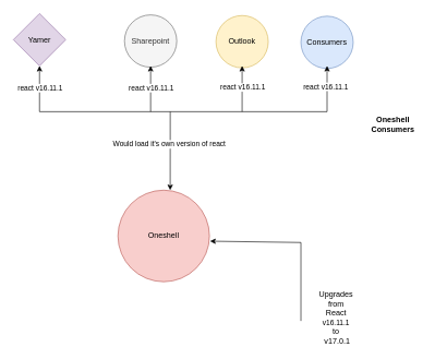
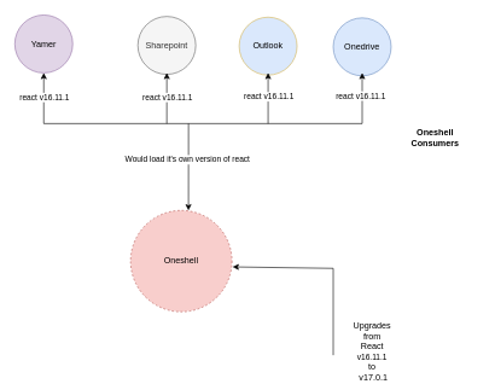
  <mxCell id="0" />
  <mxCell id="1" parent="0" />
- <mxCell id="2" value="Oneshell" style="ellipse;whiteSpace=wrap;html=1;aspect=fixed;fillColor=#f8cecc;strokeColor=#b85450;" vertex="1" parent="1"><mxGeometry x="180" y="290" width="140" height="140" as="geometry" /></mxCell>
- <mxCell id="3" value="Yamer" style="rhombus;whiteSpace=wrap;html=1;aspect=fixed;fillColor=#e1d5e7;strokeColor=#9673a6;" vertex="1" parent="1"><mxGeometry x="20" y="20" width="80" height="80" as="geometry" /></mxCell>
+ <mxCell id="2" value="Oneshell" style="ellipse;whiteSpace=wrap;html=1;aspect=fixed;fillColor=#f8cecc;strokeColor=#b85450;dashed=1;" vertex="1" parent="1"><mxGeometry x="180" y="290" width="140" height="140" as="geometry" /></mxCell>
+ <mxCell id="3" value="Yamer" style="ellipse;whiteSpace=wrap;html=1;aspect=fixed;fillColor=#e1d5e7;strokeColor=#9673a6;" vertex="1" parent="1"><mxGeometry x="20" y="20" width="80" height="80" as="geometry" /></mxCell>
  <mxCell id="4" value="Sharepoint&lt;span style=&quot;caret-color: rgba(0, 0, 0, 0); color: rgba(0, 0, 0, 0); font-family: monospace; font-size: 0px; text-align: start;&quot;&gt;%3CmxGraphModel%3E%3Croot%3E%3CmxCell%20id%3D%220%22%2F%3E%3CmxCell%20id%3D%221%22%20parent%3D%220%22%2F%3E%3CmxCell%20id%3D%222%22%20value%3D%22Yamer%22%20style%3D%22ellipse%3BwhiteSpace%3Dwrap%3Bhtml%3D1%3Baspect%3Dfixed%3BfillColor%3D%23f8cecc%3BstrokeColor%3D%23b85450%3B%22%20vertex%3D%221%22%20parent%3D%221%22%3E%3CmxGeometry%20x%3D%22120%22%20y%3D%22170%22%20width%3D%2280%22%20height%3D%2280%22%20as%3D%22geometry%22%2F%3E%3C%2FmxCell%3E%3C%2Froot%3E%3C%2FmxGraphModel%3E&lt;/span&gt;" style="ellipse;whiteSpace=wrap;html=1;aspect=fixed;fillColor=#f5f5f5;strokeColor=#666666;fontColor=#333333;" vertex="1" parent="1"><mxGeometry x="190" y="22" width="80" height="80" as="geometry" /></mxCell>
- <mxCell id="5" value="Outlook" style="ellipse;whiteSpace=wrap;html=1;aspect=fixed;fillColor=#fff2cc;strokeColor=#d6b656;" vertex="1" parent="1"><mxGeometry x="330" y="23" width="80" height="80" as="geometry" /></mxCell>
- <mxCell id="6" value="Consumers" style="ellipse;whiteSpace=wrap;html=1;aspect=fixed;fillColor=#dae8fc;strokeColor=#6c8ebf;" vertex="1" parent="1"><mxGeometry x="460" y="24" width="80" height="80" as="geometry" /></mxCell>
+ <mxCell id="5" value="Outlook" style="ellipse;whiteSpace=wrap;html=1;aspect=fixed;fillColor=#dae8fc;strokeColor=#d6b656;" vertex="1" parent="1"><mxGeometry x="330" y="23" width="80" height="80" as="geometry" /></mxCell>
+ <mxCell id="6" value="Onedrive" style="ellipse;whiteSpace=wrap;html=1;aspect=fixed;fillColor=#dae8fc;strokeColor=#6c8ebf;" vertex="1" parent="1"><mxGeometry x="460" y="24" width="80" height="80" as="geometry" /></mxCell>
  <mxCell id="7" value="" style="endArrow=none;html=1;rounded=0;" edge="1" parent="1"><mxGeometry width="50" height="50" relative="1" as="geometry"><mxPoint x="60" y="170" as="sourcePoint" /><mxPoint x="500" y="170" as="targetPoint" /></mxGeometry></mxCell>
  <mxCell id="8" value="" style="endArrow=classic;html=1;rounded=0;entryX=0.5;entryY=1;entryDx=0;entryDy=0;" edge="1" parent="1" target="3"><mxGeometry width="50" height="50" relative="1" as="geometry"><mxPoint x="60" y="170" as="sourcePoint" /><mxPoint x="110" y="120" as="targetPoint" /></mxGeometry></mxCell>
  <mxCell id="9" value="react v16.11.1" style="edgeLabel;html=1;align=center;verticalAlign=middle;resizable=0;points=[];" vertex="1" connectable="0" parent="8"><mxGeometry x="0.057" relative="1" as="geometry"><mxPoint as="offset" /></mxGeometry></mxCell>
  <mxCell id="10" value="" style="endArrow=classic;html=1;rounded=0;entryX=0.5;entryY=1;entryDx=0;entryDy=0;" edge="1" parent="1"><mxGeometry width="50" height="50" relative="1" as="geometry"><mxPoint x="230" y="170" as="sourcePoint" /><mxPoint x="230" y="100" as="targetPoint" /></mxGeometry></mxCell>
  <mxCell id="11" value="react v16.11.1" style="edgeLabel;html=1;align=center;verticalAlign=middle;resizable=0;points=[];" vertex="1" connectable="0" parent="10"><mxGeometry x="0.057" relative="1" as="geometry"><mxPoint as="offset" /></mxGeometry></mxCell>
  <mxCell id="12" value="" style="endArrow=classic;html=1;rounded=0;entryX=0.5;entryY=1;entryDx=0;entryDy=0;" edge="1" parent="1"><mxGeometry width="50" height="50" relative="1" as="geometry"><mxPoint x="370" y="170" as="sourcePoint" /><mxPoint x="370" y="100" as="targetPoint" /></mxGeometry></mxCell>
  <mxCell id="13" value="react v16.11.1" style="edgeLabel;html=1;align=center;verticalAlign=middle;resizable=0;points=[];" vertex="1" connectable="0" parent="12"><mxGeometry x="0.086" relative="1" as="geometry"><mxPoint as="offset" /></mxGeometry></mxCell>
  <mxCell id="14" value="" style="endArrow=classic;html=1;rounded=0;entryX=0.5;entryY=1;entryDx=0;entryDy=0;" edge="1" parent="1"><mxGeometry width="50" height="50" relative="1" as="geometry"><mxPoint x="500" y="170" as="sourcePoint" /><mxPoint x="500" y="100" as="targetPoint" /></mxGeometry></mxCell>
  <mxCell id="15" value="react v16.11.1" style="edgeLabel;html=1;align=center;verticalAlign=middle;resizable=0;points=[];" vertex="1" connectable="0" parent="14"><mxGeometry x="0.114" y="3" relative="1" as="geometry"><mxPoint as="offset" /></mxGeometry></mxCell>
  <mxCell id="16" value="" style="endArrow=classic;html=1;rounded=0;entryX=1.007;entryY=0.557;entryDx=0;entryDy=0;entryPerimeter=0;" edge="1" parent="1" target="2"><mxGeometry width="50" height="50" relative="1" as="geometry"><mxPoint x="460" y="490" as="sourcePoint" /><mxPoint x="310" y="260" as="targetPoint" /><Array as="points"><mxPoint x="460" y="370" /></Array></mxGeometry></mxCell>
  <mxCell id="17" value="Upgrades from&lt;br&gt;React&lt;br&gt;&lt;span style=&quot;font-size: 11px; background-color: rgb(255, 255, 255);&quot;&gt;v16.11.1&lt;br&gt;&lt;/span&gt;to&lt;br&gt;&amp;nbsp;v17.0.1" style="text;html=1;strokeColor=none;fillColor=none;align=center;verticalAlign=middle;whiteSpace=wrap;rounded=0;" vertex="1" parent="1"><mxGeometry x="484" y="470" width="60" height="30" as="geometry" /></mxCell>
  <mxCell id="18" value="" style="endArrow=classic;html=1;rounded=0;entryX=0.571;entryY=0;entryDx=0;entryDy=0;entryPerimeter=0;" edge="1" parent="1" target="2"><mxGeometry width="50" height="50" relative="1" as="geometry"><mxPoint x="260" y="170" as="sourcePoint" /><mxPoint x="340" y="140" as="targetPoint" /></mxGeometry></mxCell>
  <mxCell id="19" value="Would load it's own version of react&amp;nbsp;" style="edgeLabel;html=1;align=center;verticalAlign=middle;resizable=0;points=[];" vertex="1" connectable="0" parent="18"><mxGeometry x="-0.167" relative="1" as="geometry"><mxPoint as="offset" /></mxGeometry></mxCell>
  <mxCell id="20" value="&lt;b&gt;Oneshell Consumers&lt;/b&gt;" style="text;html=1;strokeColor=none;fillColor=none;align=center;verticalAlign=middle;whiteSpace=wrap;rounded=0;" vertex="1" parent="1"><mxGeometry x="540" y="159.5" width="122" height="61" as="geometry" /></mxCell>
